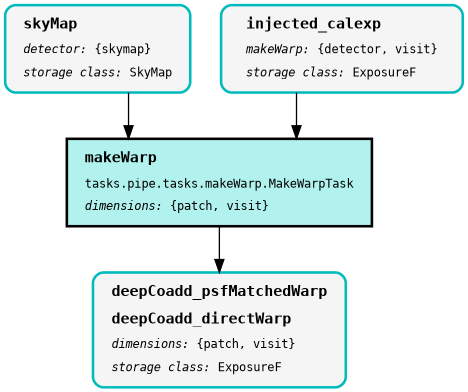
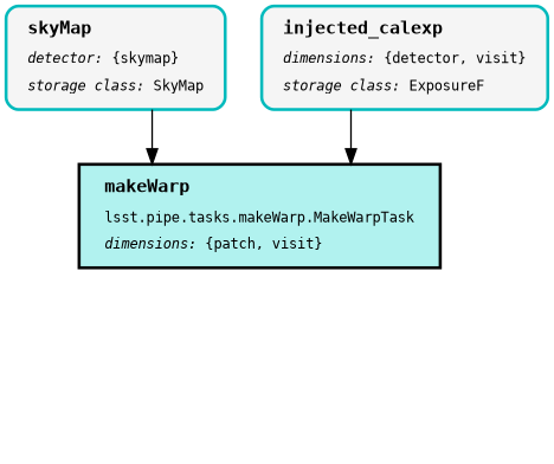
  digraph {
    nodesep=0.5
    ranksep=0.75
    splines=ortho
    node [color="#00BABC" fillcolor="#F5F5F5" fontname=Monospace fontsize=14 margin="0.2,0.1" penwidth=3 shape=box style="rounded,filled,bold"]
    edge [arrowsize=1.5 color=black penwidth=1.5]
-   n1 [color=black fillcolor="#B1F2EF" label=<<TABLE BORDER="0" CELLPADDING="5"><TR><TD ALIGN="LEFT"><B><FONT POINT-SIZE="18">makeWarp</FONT></B></TD></TR><TR><TD ALIGN="LEFT">tasks.pipe.tasks.makeWarp.MakeWarpTask</TD></TR><TR><TD ALIGN="LEFT"><I>dimensions:</I>&nbsp;{patch, visit}</TD></TR></TABLE>> style=filled]
-   n2 [label=<<TABLE BORDER="0" CELLPADDING="5"><TR><TD ALIGN="LEFT"><B><FONT POINT-SIZE="18">deepCoadd_psfMatchedWarp</FONT></B></TD></TR><TR><TD ALIGN="LEFT"><B><FONT POINT-SIZE="18">deepCoadd_directWarp</FONT></B></TD></TR><TR><TD ALIGN="LEFT"><I>dimensions:</I>&nbsp;{patch, visit}</TD></TR><TR><TD ALIGN="LEFT"><I>storage class:</I>&nbsp;ExposureF</TD></TR></TABLE>>]
+   n1 [color=black fillcolor="#B1F2EF" label=<<TABLE BORDER="0" CELLPADDING="5"><TR><TD ALIGN="LEFT"><B><FONT POINT-SIZE="18">makeWarp</FONT></B></TD></TR><TR><TD ALIGN="LEFT">lsst.pipe.tasks.makeWarp.MakeWarpTask</TD></TR><TR><TD ALIGN="LEFT"><I>dimensions:</I>&nbsp;{patch, visit}</TD></TR></TABLE>> style=filled]
    n3 [label=<<TABLE BORDER="0" CELLPADDING="5"><TR><TD ALIGN="LEFT"><B><FONT POINT-SIZE="18">skyMap</FONT></B></TD></TR><TR><TD ALIGN="LEFT"><I>detector:</I>&nbsp;{skymap}</TD></TR><TR><TD ALIGN="LEFT"><I>storage class:</I>&nbsp;SkyMap</TD></TR></TABLE>>]
-   n4 [label=<<TABLE BORDER="0" CELLPADDING="5"><TR><TD ALIGN="LEFT"><B><FONT POINT-SIZE="18">injected_calexp</FONT></B></TD></TR><TR><TD ALIGN="LEFT"><I>makeWarp:</I>&nbsp;{detector, visit}</TD></TR><TR><TD ALIGN="LEFT"><I>storage class:</I>&nbsp;ExposureF</TD></TR></TABLE>>]
-   n1 -> n2
+   n4 [label=<<TABLE BORDER="0" CELLPADDING="5"><TR><TD ALIGN="LEFT"><B><FONT POINT-SIZE="18">injected_calexp</FONT></B></TD></TR><TR><TD ALIGN="LEFT"><I>dimensions:</I>&nbsp;{detector, visit}</TD></TR><TR><TD ALIGN="LEFT"><I>storage class:</I>&nbsp;ExposureF</TD></TR></TABLE>>]
    n3 -> n1
    n4 -> n1
  }
